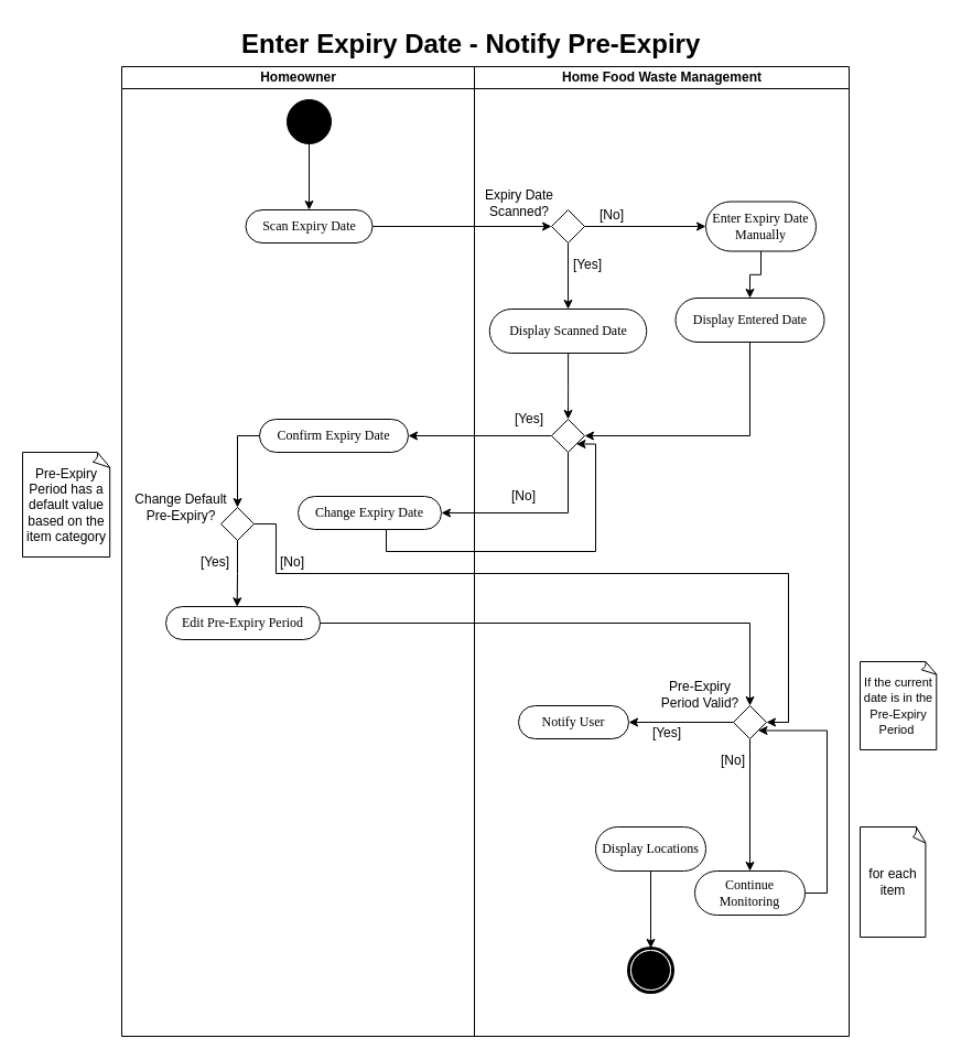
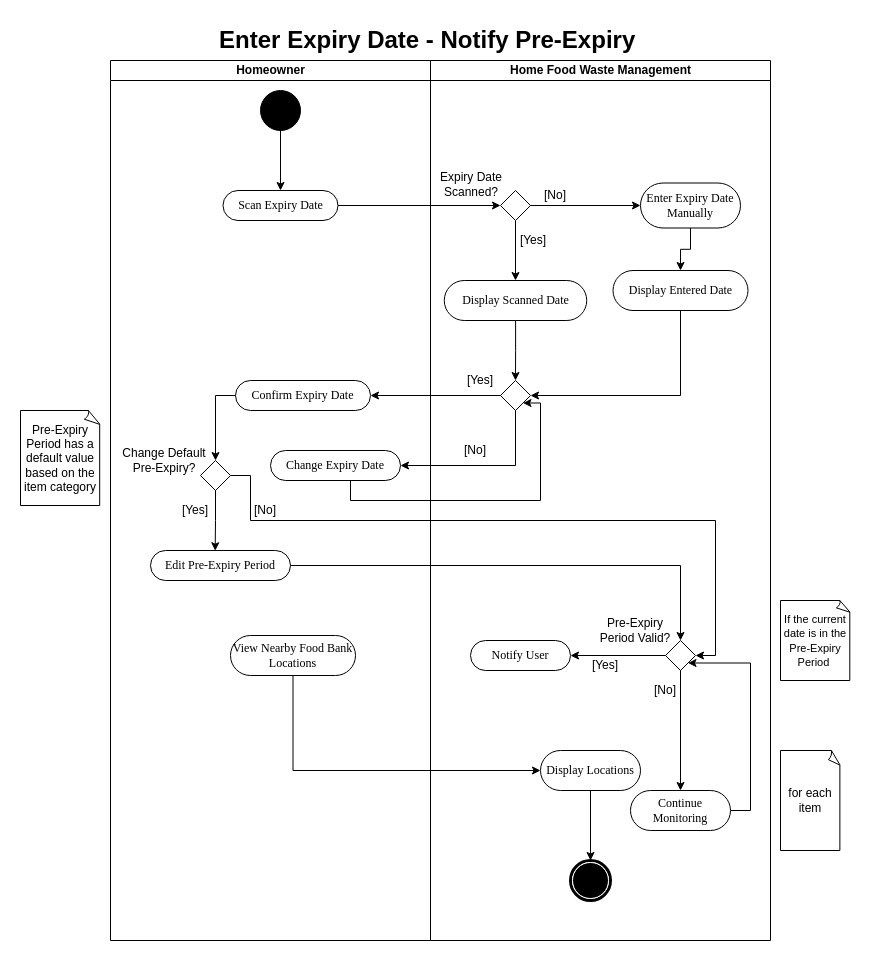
  <mxCell id="0" />
  <mxCell id="1" parent="0" />
  <mxCell id="2" value="" style="group" parent="1" vertex="1" connectable="0"><mxGeometry x="20" y="20" width="840" height="920" as="geometry" /></mxCell>
  <mxCell id="3" value="Homeowner" style="swimlane;html=1;startSize=20;container=0;" parent="2" vertex="1"><mxGeometry x="90" y="40" width="320" height="880" as="geometry" /></mxCell>
  <mxCell id="4" value="Change Default Pre-Expiry?" style="text;html=1;align=center;verticalAlign=middle;whiteSpace=wrap;rounded=0;" parent="3" vertex="1"><mxGeometry x="10" y="390" width="87.5" height="20" as="geometry" /></mxCell>
  <mxCell id="5" value="[Yes]" style="text;html=1;align=center;verticalAlign=middle;whiteSpace=wrap;rounded=0;" parent="3" vertex="1"><mxGeometry x="60" y="440" width="50" height="20" as="geometry" /></mxCell>
  <mxCell id="6" value="[No]" style="text;html=1;align=center;verticalAlign=middle;whiteSpace=wrap;rounded=0;" parent="3" vertex="1"><mxGeometry x="130" y="440" width="50" height="20" as="geometry" /></mxCell>
+ <mxCell id="7" value="View Nearby Food Bank Locations" style="rounded=1;whiteSpace=wrap;html=1;shadow=0;comic=0;labelBackgroundColor=none;strokeWidth=1;fontFamily=Verdana;fontSize=12;align=center;arcSize=50;" parent="3" vertex="1"><mxGeometry x="120" y="575" width="125" height="40" as="geometry" /></mxCell>
  <mxCell id="8" value="Edit Pre-Expiry Period" style="rounded=1;whiteSpace=wrap;html=1;shadow=0;comic=0;labelBackgroundColor=none;strokeWidth=1;fontFamily=Verdana;fontSize=12;align=center;arcSize=50;" parent="3" vertex="1"><mxGeometry x="40" y="490" width="140" height="30" as="geometry" /></mxCell>
  <mxCell id="9" value="Home Food Waste Management" style="swimlane;html=1;startSize=20;container=0;" parent="2" vertex="1"><mxGeometry x="410" y="40" width="340" height="880" as="geometry" /></mxCell>
  <mxCell id="10" value="[Yes]" style="text;html=1;align=center;verticalAlign=middle;whiteSpace=wrap;rounded=0;" parent="9" vertex="1"><mxGeometry x="150" y="595" width="50" height="20" as="geometry" /></mxCell>
  <mxCell id="11" value="Pre-Expiry Period Valid?" style="text;html=1;align=center;verticalAlign=middle;whiteSpace=wrap;rounded=0;" parent="9" vertex="1"><mxGeometry x="160" y="560" width="90" height="20" as="geometry" /></mxCell>
  <mxCell id="12" value="Display Entered Date" style="rounded=1;whiteSpace=wrap;html=1;shadow=0;comic=0;labelBackgroundColor=none;strokeWidth=1;fontFamily=Verdana;fontSize=12;align=center;arcSize=50;" parent="9" vertex="1"><mxGeometry x="182.5" y="210" width="135" height="40" as="geometry" /></mxCell>
  <mxCell id="13" value="Display Scanned Date" style="rounded=1;whiteSpace=wrap;html=1;shadow=0;comic=0;labelBackgroundColor=none;strokeWidth=1;fontFamily=Verdana;fontSize=12;align=center;arcSize=50;" parent="9" vertex="1"><mxGeometry x="13.75" y="220" width="142.5" height="40" as="geometry" /></mxCell>
  <mxCell id="14" value="Enter Expiry Date Manually" style="rounded=1;whiteSpace=wrap;html=1;shadow=0;comic=0;labelBackgroundColor=none;strokeWidth=1;fontFamily=Verdana;fontSize=12;align=center;arcSize=50;" parent="9" vertex="1"><mxGeometry x="210" y="122.5" width="100" height="45" as="geometry" /></mxCell>
  <mxCell id="15" style="edgeStyle=orthogonalEdgeStyle;rounded=0;orthogonalLoop=1;jettySize=auto;html=1;entryX=0.5;entryY=0;entryDx=0;entryDy=0;" parent="9" source="14" target="12" edge="1"><mxGeometry relative="1" as="geometry" /></mxCell>
  <mxCell id="16" value="Expiry Date Scanned?" style="text;html=1;align=center;verticalAlign=middle;whiteSpace=wrap;rounded=0;" parent="9" vertex="1"><mxGeometry x="1" y="114" width="80" height="20" as="geometry" /></mxCell>
  <mxCell id="17" value="Pre-Expiry Period has a default value based on the item category" style="whiteSpace=wrap;html=1;shape=mxgraph.basic.document" parent="2" vertex="1"><mxGeometry y="390" width="80" height="95" as="geometry" /></mxCell>
  <mxCell id="18" value="" style="ellipse;whiteSpace=wrap;html=1;rounded=0;shadow=0;comic=0;labelBackgroundColor=none;strokeWidth=1;fillColor=#000000;fontFamily=Verdana;fontSize=12;align=center;" parent="2" vertex="1"><mxGeometry x="240" y="70" width="40" height="40" as="geometry" /></mxCell>
  <mxCell id="19" value="Scan Expiry Date" style="rounded=1;whiteSpace=wrap;html=1;shadow=0;comic=0;labelBackgroundColor=none;strokeWidth=1;fontFamily=Verdana;fontSize=12;align=center;arcSize=50;" parent="2" vertex="1"><mxGeometry x="202.5" y="170" width="115" height="30" as="geometry" /></mxCell>
  <mxCell id="20" style="edgeStyle=orthogonalEdgeStyle;rounded=0;orthogonalLoop=1;jettySize=auto;html=1;entryX=0.5;entryY=0;entryDx=0;entryDy=0;" parent="2" source="18" target="19" edge="1"><mxGeometry relative="1" as="geometry" /></mxCell>
  <mxCell id="21" value="Confirm Expiry Date" style="rounded=1;whiteSpace=wrap;html=1;shadow=0;comic=0;labelBackgroundColor=none;strokeWidth=1;fontFamily=Verdana;fontSize=12;align=center;arcSize=50;" parent="2" vertex="1"><mxGeometry x="215" y="360" width="135" height="30" as="geometry" /></mxCell>
  <mxCell id="22" value="Change Expiry Date" style="rounded=1;whiteSpace=wrap;html=1;shadow=0;comic=0;labelBackgroundColor=none;strokeWidth=1;fontFamily=Verdana;fontSize=12;align=center;arcSize=50;" parent="2" vertex="1"><mxGeometry x="250" y="430" width="130" height="30" as="geometry" /></mxCell>
  <mxCell id="23" value="" style="rhombus;whiteSpace=wrap;html=1;" parent="2" vertex="1"><mxGeometry x="180" y="440" width="30" height="30" as="geometry" /></mxCell>
  <mxCell id="24" style="edgeStyle=orthogonalEdgeStyle;rounded=0;orthogonalLoop=1;jettySize=auto;html=1;entryX=0.5;entryY=0;entryDx=0;entryDy=0;" parent="2" source="21" target="23" edge="1"><mxGeometry relative="1" as="geometry" /></mxCell>
  <mxCell id="25" value="Enter Expiry Date - Notify Pre-Expiry&amp;nbsp;" style="text;strokeColor=none;fillColor=none;html=1;fontSize=24;fontStyle=1;verticalAlign=middle;align=center;" parent="2" vertex="1"><mxGeometry x="360" width="100" height="40" as="geometry" /></mxCell>
  <mxCell id="26" value="&lt;font style=&quot;font-size: 11px;&quot;&gt;If the current date is in the Pre-Expiry Period&amp;nbsp;&lt;/font&gt;" style="whiteSpace=wrap;html=1;shape=mxgraph.basic.document" parent="2" vertex="1"><mxGeometry x="760" y="580" width="70" height="80" as="geometry" /></mxCell>
  <mxCell id="27" value="for each item" style="whiteSpace=wrap;html=1;shape=mxgraph.basic.document" parent="2" vertex="1"><mxGeometry x="760" y="730" width="60" height="100" as="geometry" /></mxCell>
  <mxCell id="28" value="" style="rhombus;whiteSpace=wrap;html=1;" parent="2" vertex="1"><mxGeometry x="480" y="170" width="30" height="30" as="geometry" /></mxCell>
  <mxCell id="29" style="edgeStyle=orthogonalEdgeStyle;rounded=0;orthogonalLoop=1;jettySize=auto;html=1;entryX=0;entryY=0.5;entryDx=0;entryDy=0;" parent="2" source="19" target="28" edge="1"><mxGeometry relative="1" as="geometry" /></mxCell>
  <mxCell id="30" style="edgeStyle=orthogonalEdgeStyle;rounded=0;orthogonalLoop=1;jettySize=auto;html=1;entryX=0;entryY=0.5;entryDx=0;entryDy=0;" parent="2" source="28" target="14" edge="1"><mxGeometry relative="1" as="geometry" /></mxCell>
  <mxCell id="31" value="[No]" style="text;html=1;align=center;verticalAlign=middle;whiteSpace=wrap;rounded=0;" parent="2" vertex="1"><mxGeometry x="510" y="165" width="50" height="20" as="geometry" /></mxCell>
  <mxCell id="32" style="edgeStyle=orthogonalEdgeStyle;rounded=0;orthogonalLoop=1;jettySize=auto;html=1;entryX=0.5;entryY=0;entryDx=0;entryDy=0;" parent="2" source="28" target="13" edge="1"><mxGeometry relative="1" as="geometry" /></mxCell>
  <mxCell id="33" value="[Yes]" style="text;html=1;align=center;verticalAlign=middle;whiteSpace=wrap;rounded=0;" parent="2" vertex="1"><mxGeometry x="488" y="210" width="50" height="20" as="geometry" /></mxCell>
  <mxCell id="34" value="" style="rhombus;whiteSpace=wrap;html=1;" parent="2" vertex="1"><mxGeometry x="480" y="360" width="30" height="30" as="geometry" /></mxCell>
  <mxCell id="35" style="edgeStyle=orthogonalEdgeStyle;rounded=0;orthogonalLoop=1;jettySize=auto;html=1;" parent="2" source="34" target="21" edge="1"><mxGeometry relative="1" as="geometry" /></mxCell>
  <mxCell id="36" style="edgeStyle=orthogonalEdgeStyle;rounded=0;orthogonalLoop=1;jettySize=auto;html=1;entryX=1;entryY=0.5;entryDx=0;entryDy=0;" parent="2" source="34" target="22" edge="1"><mxGeometry relative="1" as="geometry"><Array as="points"><mxPoint x="495" y="445" /></Array></mxGeometry></mxCell>
  <mxCell id="37" style="edgeStyle=orthogonalEdgeStyle;rounded=0;orthogonalLoop=1;jettySize=auto;html=1;entryX=1;entryY=1;entryDx=0;entryDy=0;" parent="2" source="22" target="34" edge="1"><mxGeometry relative="1" as="geometry"><Array as="points"><mxPoint x="330" y="480" /><mxPoint x="520" y="480" /><mxPoint x="520" y="383" /></Array></mxGeometry></mxCell>
  <mxCell id="38" style="edgeStyle=orthogonalEdgeStyle;rounded=0;orthogonalLoop=1;jettySize=auto;html=1;entryX=0.5;entryY=0;entryDx=0;entryDy=0;" parent="2" source="13" target="34" edge="1"><mxGeometry relative="1" as="geometry" /></mxCell>
  <mxCell id="39" style="edgeStyle=orthogonalEdgeStyle;rounded=0;orthogonalLoop=1;jettySize=auto;html=1;entryX=1;entryY=0.5;entryDx=0;entryDy=0;" parent="2" source="12" target="34" edge="1"><mxGeometry relative="1" as="geometry"><Array as="points"><mxPoint x="660" y="375" /></Array></mxGeometry></mxCell>
  <mxCell id="40" value="" style="rhombus;whiteSpace=wrap;html=1;" parent="2" vertex="1"><mxGeometry x="645" y="620" width="30" height="30" as="geometry" /></mxCell>
  <mxCell id="41" style="edgeStyle=orthogonalEdgeStyle;rounded=0;orthogonalLoop=1;jettySize=auto;html=1;entryX=0.5;entryY=0;entryDx=0;entryDy=0;" parent="2" source="8" target="40" edge="1"><mxGeometry relative="1" as="geometry" /></mxCell>
  <mxCell id="42" style="edgeStyle=orthogonalEdgeStyle;rounded=0;orthogonalLoop=1;jettySize=auto;html=1;entryX=1;entryY=0.5;entryDx=0;entryDy=0;" parent="2" source="23" target="40" edge="1"><mxGeometry relative="1" as="geometry"><Array as="points"><mxPoint x="230" y="455" /><mxPoint x="230" y="500" /><mxPoint x="695" y="500" /><mxPoint x="695" y="635" /></Array></mxGeometry></mxCell>
  <mxCell id="43" value="[No]" style="text;html=1;align=center;verticalAlign=middle;whiteSpace=wrap;rounded=0;" parent="2" vertex="1"><mxGeometry x="620" y="660" width="50" height="20" as="geometry" /></mxCell>
  <mxCell id="44" value="Notify User" style="rounded=1;whiteSpace=wrap;html=1;shadow=0;comic=0;labelBackgroundColor=none;strokeWidth=1;fontFamily=Verdana;fontSize=12;align=center;arcSize=50;" parent="2" vertex="1"><mxGeometry x="450" y="620" width="100" height="30" as="geometry" /></mxCell>
  <mxCell id="45" style="edgeStyle=orthogonalEdgeStyle;rounded=0;orthogonalLoop=1;jettySize=auto;html=1;" parent="2" source="40" target="44" edge="1"><mxGeometry relative="1" as="geometry" /></mxCell>
  <mxCell id="46" value="Display Locations" style="rounded=1;whiteSpace=wrap;html=1;shadow=0;comic=0;labelBackgroundColor=none;strokeWidth=1;fontFamily=Verdana;fontSize=12;align=center;arcSize=50;" parent="2" vertex="1"><mxGeometry x="520" y="730" width="100" height="40" as="geometry" /></mxCell>
  <mxCell id="47" value="" style="shape=mxgraph.bpmn.shape;html=1;verticalLabelPosition=bottom;labelBackgroundColor=#ffffff;verticalAlign=top;perimeter=ellipsePerimeter;outline=end;symbol=terminate;rounded=0;shadow=0;comic=0;strokeWidth=1;fontFamily=Verdana;fontSize=12;align=center;" parent="2" vertex="1"><mxGeometry x="550" y="840" width="40" height="40" as="geometry" /></mxCell>
  <mxCell id="48" style="edgeStyle=orthogonalEdgeStyle;rounded=0;orthogonalLoop=1;jettySize=auto;html=1;entryX=0.5;entryY=0;entryDx=0;entryDy=0;" parent="2" source="46" target="47" edge="1"><mxGeometry relative="1" as="geometry" /></mxCell>
  <mxCell id="49" value="[Yes]" style="text;html=1;align=center;verticalAlign=middle;whiteSpace=wrap;rounded=0;" parent="2" vertex="1"><mxGeometry x="435" y="350" width="50" height="20" as="geometry" /></mxCell>
  <mxCell id="50" value="[No]" style="text;html=1;align=center;verticalAlign=middle;whiteSpace=wrap;rounded=0;" parent="2" vertex="1"><mxGeometry x="430" y="420" width="50" height="20" as="geometry" /></mxCell>
  <mxCell id="51" style="edgeStyle=orthogonalEdgeStyle;rounded=0;orthogonalLoop=1;jettySize=auto;html=1;entryX=1;entryY=1;entryDx=0;entryDy=0;" parent="2" source="52" target="40" edge="1"><mxGeometry relative="1" as="geometry"><Array as="points"><mxPoint x="730" y="790" /><mxPoint x="730" y="643" /></Array></mxGeometry></mxCell>
  <mxCell id="52" value="Continue Monitoring" style="rounded=1;whiteSpace=wrap;html=1;shadow=0;comic=0;labelBackgroundColor=none;strokeWidth=1;fontFamily=Verdana;fontSize=12;align=center;arcSize=50;" parent="2" vertex="1"><mxGeometry x="610" y="770" width="100" height="40" as="geometry" /></mxCell>
  <mxCell id="53" style="edgeStyle=orthogonalEdgeStyle;rounded=0;orthogonalLoop=1;jettySize=auto;html=1;" parent="2" source="40" target="52" edge="1"><mxGeometry relative="1" as="geometry" /></mxCell>
  <mxCell id="54" style="edgeStyle=orthogonalEdgeStyle;rounded=0;orthogonalLoop=1;jettySize=auto;html=1;exitX=0.5;exitY=1;exitDx=0;exitDy=0;entryX=0.462;entryY=0.008;entryDx=0;entryDy=0;entryPerimeter=0;" edge="1" parent="2" source="23" target="8"><mxGeometry relative="1" as="geometry" /></mxCell>
+ <mxCell id="55" style="edgeStyle=orthogonalEdgeStyle;rounded=0;orthogonalLoop=1;jettySize=auto;html=1;entryX=0;entryY=0.5;entryDx=0;entryDy=0;" edge="1" parent="2" source="7" target="46"><mxGeometry relative="1" as="geometry"><Array as="points"><mxPoint x="272" y="750" /></Array></mxGeometry></mxCell>
